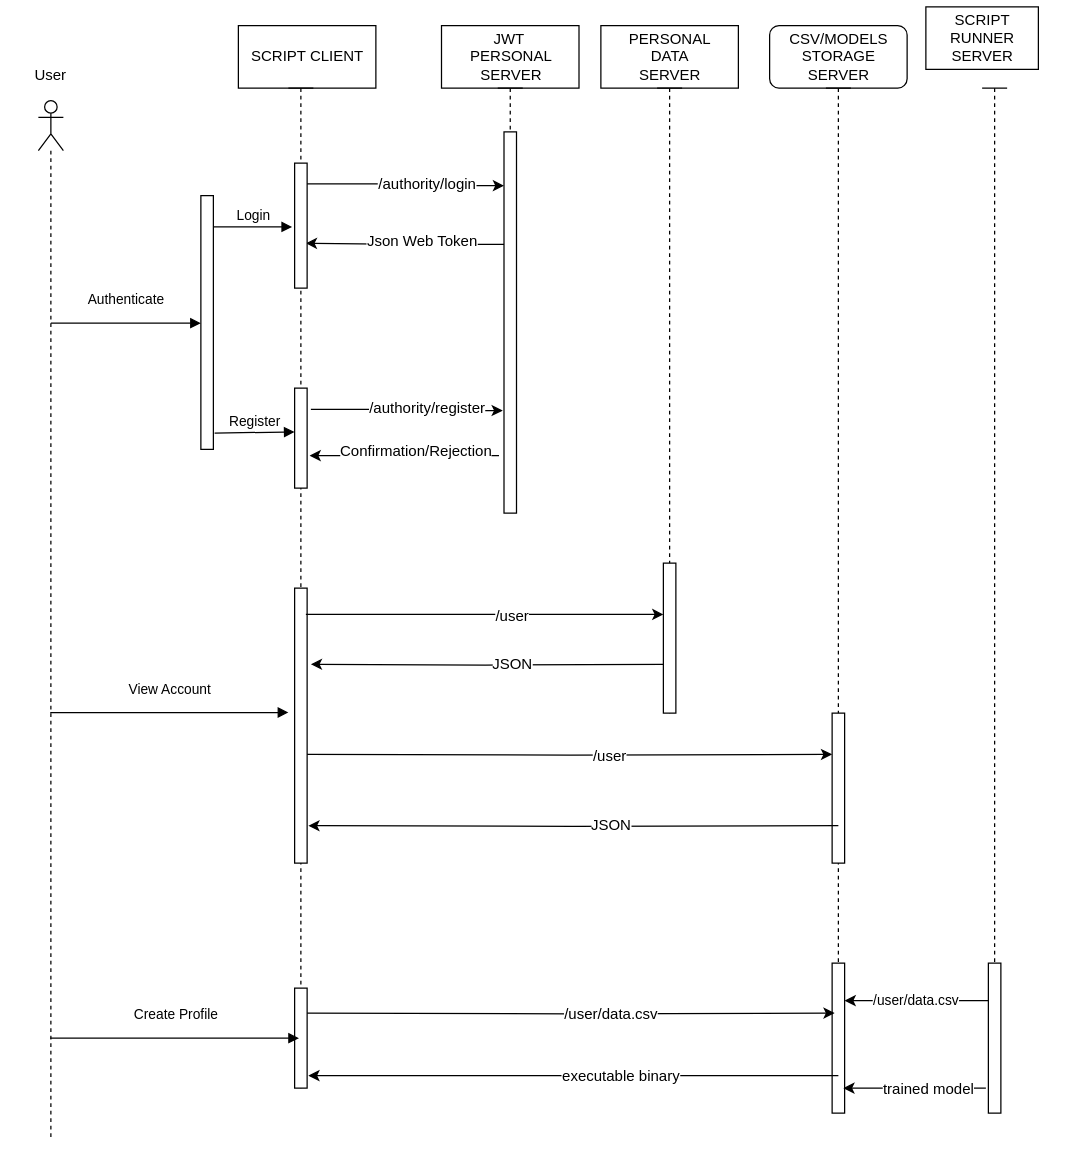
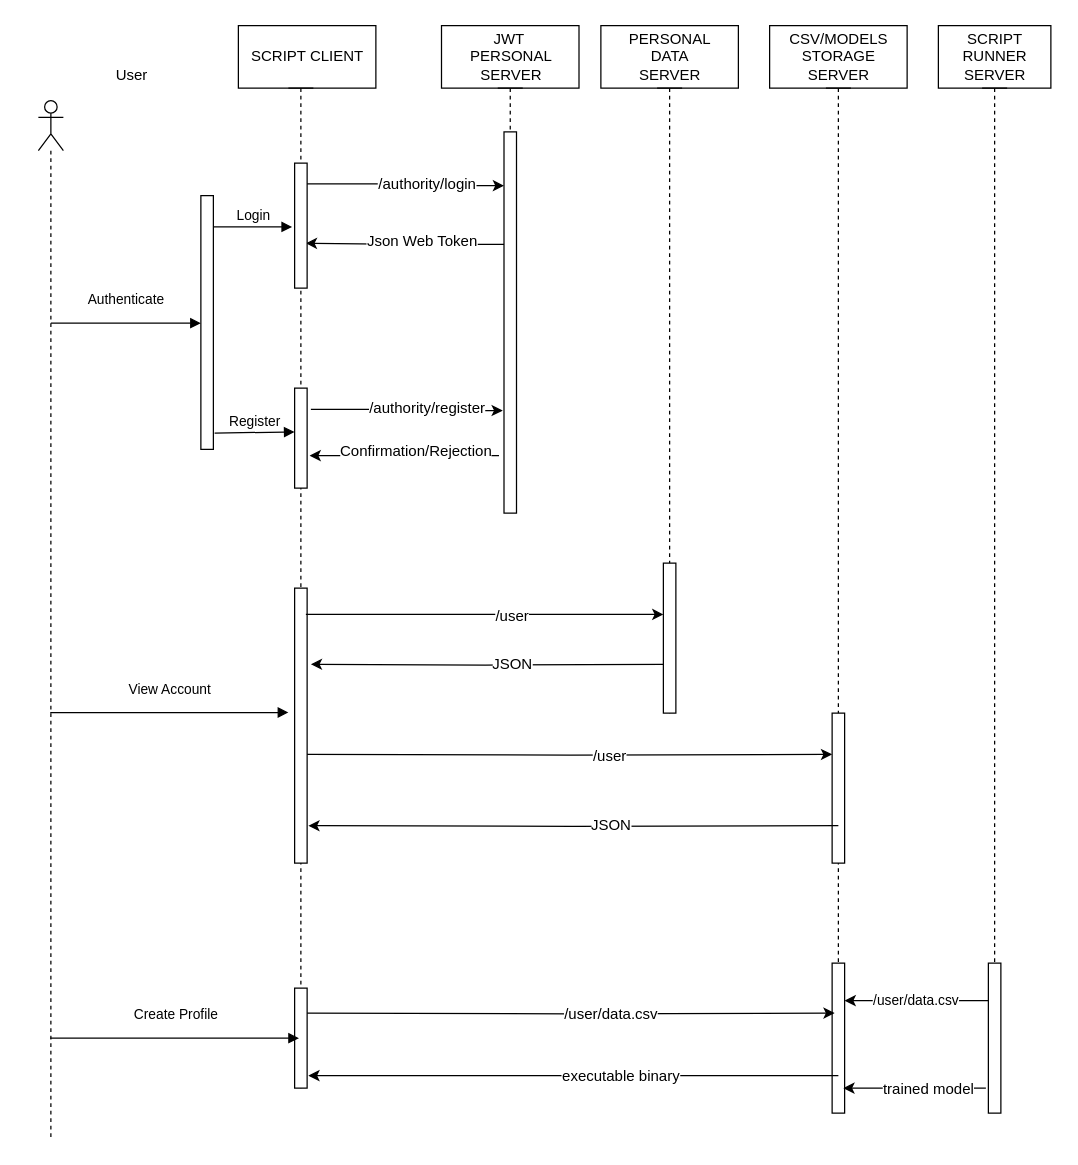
  <mxCell id="0" />
  <mxCell id="1" parent="0" />
- <mxCell id="2" value="User" style="text;html=1;strokeColor=none;fillColor=none;align=center;verticalAlign=middle;whiteSpace=wrap;rounded=0;" vertex="1" parent="1"><mxGeometry x="20" y="50" width="40" height="20" as="geometry" /></mxCell>
+ <mxCell id="2" value="User" style="text;html=1;strokeColor=none;fillColor=none;align=center;verticalAlign=middle;whiteSpace=wrap;rounded=0;" vertex="1" parent="1"><mxGeometry x="85" y="50" width="40" height="20" as="geometry" /></mxCell>
  <mxCell id="3" style="edgeStyle=orthogonalEdgeStyle;rounded=0;orthogonalLoop=1;jettySize=auto;html=1;entryX=0;entryY=0.141;entryDx=0;entryDy=0;entryPerimeter=0;exitX=0.9;exitY=0.165;exitDx=0;exitDy=0;exitPerimeter=0;" edge="1" parent="1" source="16" target="38"><mxGeometry relative="1" as="geometry" /></mxCell>
  <mxCell id="4" value="/authority/login" style="text;html=1;resizable=0;points=[];align=center;verticalAlign=middle;labelBackgroundColor=#ffffff;" vertex="1" connectable="0" parent="3"><mxGeometry x="0.22" y="2" relative="1" as="geometry"><mxPoint as="offset" /></mxGeometry></mxCell>
  <mxCell id="5" value="Login" style="html=1;verticalAlign=bottom;endArrow=block;entryX=-0.2;entryY=0.51;entryDx=0;entryDy=0;entryPerimeter=0;" edge="1" target="16" parent="1" source="40"><mxGeometry relative="1" as="geometry"><mxPoint x="82.5" y="216" as="sourcePoint" /><mxPoint x="238" y="160" as="targetPoint" /></mxGeometry></mxCell>
  <mxCell id="6" value="SCRIPT CLIENT" style="html=1;" vertex="1" parent="1"><mxGeometry x="190" y="20" width="110" height="50" as="geometry" /></mxCell>
  <mxCell id="7" value="JWT&amp;nbsp;&lt;br&gt;PERSONAL&lt;br&gt;SERVER" style="html=1;" vertex="1" parent="1"><mxGeometry x="352.5" y="20" width="110" height="50" as="geometry" /></mxCell>
  <mxCell id="8" style="edgeStyle=orthogonalEdgeStyle;rounded=0;orthogonalLoop=1;jettySize=auto;html=1;entryX=0.9;entryY=0.641;entryDx=0;entryDy=0;entryPerimeter=0;exitX=0.1;exitY=0.295;exitDx=0;exitDy=0;exitPerimeter=0;" edge="1" parent="1" source="38" target="16"><mxGeometry relative="1" as="geometry"><mxPoint x="420" y="239" as="sourcePoint" /></mxGeometry></mxCell>
  <mxCell id="9" value="Json Web Token" style="text;html=1;resizable=0;points=[];align=center;verticalAlign=middle;labelBackgroundColor=#ffffff;" vertex="1" connectable="0" parent="8"><mxGeometry x="-0.16" y="-2" relative="1" as="geometry"><mxPoint as="offset" /></mxGeometry></mxCell>
  <mxCell id="10" style="edgeStyle=orthogonalEdgeStyle;rounded=0;orthogonalLoop=1;jettySize=auto;html=1;entryX=1.2;entryY=0.675;entryDx=0;entryDy=0;entryPerimeter=0;exitX=-0.4;exitY=0.849;exitDx=0;exitDy=0;exitPerimeter=0;" edge="1" parent="1" source="38" target="14"><mxGeometry relative="1" as="geometry" /></mxCell>
  <mxCell id="11" value="Confirmation/Rejection" style="text;html=1;resizable=0;points=[];align=center;verticalAlign=middle;labelBackgroundColor=#ffffff;" vertex="1" connectable="0" parent="10"><mxGeometry x="-0.115" y="-3" relative="1" as="geometry"><mxPoint as="offset" /></mxGeometry></mxCell>
  <mxCell id="12" value="PERSONAL&lt;br&gt;DATA&lt;br&gt;SERVER" style="html=1;" vertex="1" parent="1"><mxGeometry x="480" y="20" width="110" height="50" as="geometry" /></mxCell>
  <mxCell id="13" value="" style="shape=umlLifeline;participant=umlActor;perimeter=lifelinePerimeter;whiteSpace=wrap;html=1;container=1;collapsible=0;recursiveResize=0;verticalAlign=top;spacingTop=36;labelBackgroundColor=#ffffff;outlineConnect=0;size=0;" vertex="1" parent="1"><mxGeometry x="230" y="70" width="20" height="800" as="geometry" /></mxCell>
  <mxCell id="14" value="" style="html=1;points=[];perimeter=orthogonalPerimeter;" vertex="1" parent="13"><mxGeometry x="5" y="240" width="10" height="80" as="geometry" /></mxCell>
  <mxCell id="15" value="" style="html=1;points=[];perimeter=orthogonalPerimeter;" vertex="1" parent="13"><mxGeometry x="5" y="400" width="10" height="220" as="geometry" /></mxCell>
  <mxCell id="16" value="" style="html=1;points=[];perimeter=orthogonalPerimeter;" vertex="1" parent="13"><mxGeometry x="5" y="60" width="10" height="100" as="geometry" /></mxCell>
  <mxCell id="17" value="" style="html=1;points=[];perimeter=orthogonalPerimeter;" vertex="1" parent="13"><mxGeometry x="5" y="720" width="10" height="80" as="geometry" /></mxCell>
  <mxCell id="18" value="" style="shape=umlLifeline;participant=umlActor;perimeter=lifelinePerimeter;whiteSpace=wrap;html=1;container=1;collapsible=0;recursiveResize=0;verticalAlign=top;spacingTop=36;labelBackgroundColor=#ffffff;outlineConnect=0;" vertex="1" parent="1"><mxGeometry x="30" y="80" width="20" height="830" as="geometry" /></mxCell>
  <mxCell id="19" value="Register" style="html=1;verticalAlign=bottom;endArrow=block;exitX=1.1;exitY=0.936;exitDx=0;exitDy=0;exitPerimeter=0;" edge="1" parent="1" source="40"><mxGeometry relative="1" as="geometry"><mxPoint x="76.5" y="350" as="sourcePoint" /><mxPoint x="235" y="345" as="targetPoint" /></mxGeometry></mxCell>
  <mxCell id="20" style="edgeStyle=orthogonalEdgeStyle;rounded=0;orthogonalLoop=1;jettySize=auto;html=1;entryX=-0.1;entryY=0.731;entryDx=0;entryDy=0;entryPerimeter=0;exitX=1.3;exitY=0.213;exitDx=0;exitDy=0;exitPerimeter=0;" edge="1" parent="1" source="14" target="38"><mxGeometry relative="1" as="geometry"><mxPoint x="250" y="348" as="sourcePoint" /><mxPoint x="421" y="350" as="targetPoint" /></mxGeometry></mxCell>
  <mxCell id="21" value="/authority/register" style="text;html=1;resizable=0;points=[];align=center;verticalAlign=middle;labelBackgroundColor=#ffffff;" vertex="1" connectable="0" parent="20"><mxGeometry x="0.22" y="2" relative="1" as="geometry"><mxPoint as="offset" /></mxGeometry></mxCell>
  <mxCell id="22" value="View Account&lt;br&gt;" style="html=1;verticalAlign=bottom;endArrow=block;" edge="1" parent="1" source="18"><mxGeometry x="-0.009" y="10" relative="1" as="geometry"><mxPoint x="81.5" y="569.5" as="sourcePoint" /><mxPoint x="230" y="569.5" as="targetPoint" /><mxPoint x="1" as="offset" /></mxGeometry></mxCell>
  <mxCell id="23" value="" style="shape=umlLifeline;participant=umlActor;perimeter=lifelinePerimeter;whiteSpace=wrap;html=1;container=1;collapsible=0;recursiveResize=0;verticalAlign=top;spacingTop=36;labelBackgroundColor=#ffffff;outlineConnect=0;size=0;" vertex="1" parent="1"><mxGeometry x="525" y="70" width="20" height="500" as="geometry" /></mxCell>
  <mxCell id="24" value="" style="html=1;points=[];perimeter=orthogonalPerimeter;" vertex="1" parent="23"><mxGeometry x="5" y="380" width="10" height="120" as="geometry" /></mxCell>
  <mxCell id="25" value="" style="shape=umlLifeline;participant=umlActor;perimeter=lifelinePerimeter;whiteSpace=wrap;html=1;container=1;collapsible=0;recursiveResize=0;verticalAlign=top;spacingTop=36;labelBackgroundColor=#ffffff;outlineConnect=0;size=0;" vertex="1" parent="1"><mxGeometry x="397.5" y="70" width="20" height="340" as="geometry" /></mxCell>
  <mxCell id="26" style="edgeStyle=orthogonalEdgeStyle;rounded=0;orthogonalLoop=1;jettySize=auto;html=1;" edge="1" parent="1"><mxGeometry relative="1" as="geometry"><mxPoint x="244" y="491" as="sourcePoint" /><mxPoint x="530" y="491" as="targetPoint" /></mxGeometry></mxCell>
  <mxCell id="27" value="/user" style="text;html=1;resizable=0;points=[];align=center;verticalAlign=middle;labelBackgroundColor=#ffffff;" vertex="1" connectable="0" parent="26"><mxGeometry x="0.15" y="-1" relative="1" as="geometry"><mxPoint as="offset" /></mxGeometry></mxCell>
  <mxCell id="28" style="edgeStyle=orthogonalEdgeStyle;rounded=0;orthogonalLoop=1;jettySize=auto;html=1;entryX=1.3;entryY=0.277;entryDx=0;entryDy=0;entryPerimeter=0;" edge="1" parent="1" target="15"><mxGeometry relative="1" as="geometry"><mxPoint x="530" y="531" as="sourcePoint" /></mxGeometry></mxCell>
  <mxCell id="29" value="JSON" style="text;html=1;resizable=0;points=[];align=center;verticalAlign=middle;labelBackgroundColor=#ffffff;" vertex="1" connectable="0" parent="28"><mxGeometry x="-0.144" y="-1" relative="1" as="geometry"><mxPoint as="offset" /></mxGeometry></mxCell>
- <mxCell id="30" value="CSV/MODELS&lt;br&gt;STORAGE&lt;br&gt;SERVER" style="html=1;rounded=1;" vertex="1" parent="1"><mxGeometry x="615" y="20" width="110" height="50" as="geometry" /></mxCell>
+ <mxCell id="30" value="CSV/MODELS&lt;br&gt;STORAGE&lt;br&gt;SERVER" style="html=1;" vertex="1" parent="1"><mxGeometry x="615" y="20" width="110" height="50" as="geometry" /></mxCell>
  <mxCell id="31" value="" style="shape=umlLifeline;participant=umlActor;perimeter=lifelinePerimeter;whiteSpace=wrap;html=1;container=1;collapsible=0;recursiveResize=0;verticalAlign=top;spacingTop=36;labelBackgroundColor=#ffffff;outlineConnect=0;size=0;" vertex="1" parent="1"><mxGeometry x="660" y="70" width="20" height="820" as="geometry" /></mxCell>
  <mxCell id="32" value="" style="html=1;points=[];perimeter=orthogonalPerimeter;" vertex="1" parent="31"><mxGeometry x="5" y="500" width="10" height="120" as="geometry" /></mxCell>
  <mxCell id="33" value="" style="html=1;points=[];perimeter=orthogonalPerimeter;" vertex="1" parent="31"><mxGeometry x="5" y="700" width="10" height="120" as="geometry" /></mxCell>
  <mxCell id="34" style="edgeStyle=orthogonalEdgeStyle;rounded=0;orthogonalLoop=1;jettySize=auto;html=1;entryX=0;entryY=0.275;entryDx=0;entryDy=0;entryPerimeter=0;" edge="1" parent="1" target="32"><mxGeometry relative="1" as="geometry"><mxPoint x="245" y="603" as="sourcePoint" /><mxPoint x="568" y="600" as="targetPoint" /></mxGeometry></mxCell>
  <mxCell id="35" value="/user" style="text;html=1;resizable=0;points=[];align=center;verticalAlign=middle;labelBackgroundColor=#ffffff;" vertex="1" connectable="0" parent="34"><mxGeometry x="0.15" y="-1" relative="1" as="geometry"><mxPoint as="offset" /></mxGeometry></mxCell>
  <mxCell id="36" style="edgeStyle=orthogonalEdgeStyle;rounded=0;orthogonalLoop=1;jettySize=auto;html=1;entryX=1.1;entryY=0.864;entryDx=0;entryDy=0;entryPerimeter=0;" edge="1" parent="1" target="15"><mxGeometry relative="1" as="geometry"><mxPoint x="670" y="660" as="sourcePoint" /><mxPoint x="390" y="660" as="targetPoint" /></mxGeometry></mxCell>
  <mxCell id="37" value="JSON" style="text;html=1;resizable=0;points=[];align=center;verticalAlign=middle;labelBackgroundColor=#ffffff;" vertex="1" connectable="0" parent="36"><mxGeometry x="-0.144" y="-1" relative="1" as="geometry"><mxPoint as="offset" /></mxGeometry></mxCell>
  <mxCell id="38" value="" style="html=1;points=[];perimeter=orthogonalPerimeter;" vertex="1" parent="1"><mxGeometry x="402.5" y="105" width="10" height="305" as="geometry" /></mxCell>
  <mxCell id="39" value="Create Profile" style="html=1;verticalAlign=bottom;endArrow=block;" edge="1" parent="1" source="18"><mxGeometry x="-0.009" y="10" relative="1" as="geometry"><mxPoint x="90" y="830" as="sourcePoint" /><mxPoint x="238.5" y="830" as="targetPoint" /><mxPoint x="1" as="offset" /></mxGeometry></mxCell>
  <mxCell id="40" value="" style="html=1;points=[];perimeter=orthogonalPerimeter;" vertex="1" parent="1"><mxGeometry x="160" y="156" width="10" height="203" as="geometry" /></mxCell>
  <mxCell id="41" value="Authenticate" style="html=1;verticalAlign=bottom;endArrow=block;" edge="1" parent="1"><mxGeometry x="-0.009" y="10" relative="1" as="geometry"><mxPoint x="40" y="258" as="sourcePoint" /><mxPoint x="160" y="258" as="targetPoint" /><mxPoint x="1" as="offset" /></mxGeometry></mxCell>
  <mxCell id="42" style="edgeStyle=orthogonalEdgeStyle;rounded=0;orthogonalLoop=1;jettySize=auto;html=1;entryX=0.2;entryY=0.333;entryDx=0;entryDy=0;entryPerimeter=0;" edge="1" parent="1" target="33"><mxGeometry relative="1" as="geometry"><mxPoint x="245" y="810" as="sourcePoint" /><mxPoint x="531" y="810" as="targetPoint" /></mxGeometry></mxCell>
  <mxCell id="43" value="/user/data.csv" style="text;html=1;resizable=0;points=[];align=center;verticalAlign=middle;labelBackgroundColor=#ffffff;" vertex="1" connectable="0" parent="42"><mxGeometry x="0.15" y="-1" relative="1" as="geometry"><mxPoint as="offset" /></mxGeometry></mxCell>
- <mxCell id="44" value="SCRIPT&lt;br&gt;RUNNER&lt;br&gt;SERVER" style="html=1;" vertex="1" parent="1"><mxGeometry x="740" y="5" width="90" height="50" as="geometry" /></mxCell>
+ <mxCell id="44" value="SCRIPT&lt;br&gt;RUNNER&lt;br&gt;SERVER" style="html=1;" vertex="1" parent="1"><mxGeometry x="750" y="20" width="90" height="50" as="geometry" /></mxCell>
  <mxCell id="45" value="" style="shape=umlLifeline;participant=umlActor;perimeter=lifelinePerimeter;whiteSpace=wrap;html=1;container=1;collapsible=0;recursiveResize=0;verticalAlign=top;spacingTop=36;labelBackgroundColor=#ffffff;outlineConnect=0;size=0;" vertex="1" parent="1"><mxGeometry x="785" y="70" width="20" height="820" as="geometry" /></mxCell>
  <mxCell id="46" value="" style="html=1;points=[];perimeter=orthogonalPerimeter;" vertex="1" parent="45"><mxGeometry x="5" y="700" width="10" height="120" as="geometry" /></mxCell>
  <mxCell id="47" value="/user/data.csv" style="edgeStyle=orthogonalEdgeStyle;rounded=0;orthogonalLoop=1;jettySize=auto;html=1;" edge="1" parent="1" source="46"><mxGeometry relative="1" as="geometry"><mxPoint x="675" y="800" as="targetPoint" /><Array as="points"><mxPoint x="675" y="800" /></Array></mxGeometry></mxCell>
  <mxCell id="48" style="edgeStyle=orthogonalEdgeStyle;rounded=0;orthogonalLoop=1;jettySize=auto;html=1;" edge="1" parent="1"><mxGeometry relative="1" as="geometry"><mxPoint x="788" y="870" as="sourcePoint" /><mxPoint x="674" y="870" as="targetPoint" /></mxGeometry></mxCell>
  <mxCell id="49" value="trained model" style="text;html=1;resizable=0;points=[];align=center;verticalAlign=middle;labelBackgroundColor=#ffffff;" vertex="1" connectable="0" parent="48"><mxGeometry x="-0.175" relative="1" as="geometry"><mxPoint as="offset" /></mxGeometry></mxCell>
  <mxCell id="50" style="edgeStyle=orthogonalEdgeStyle;rounded=0;orthogonalLoop=1;jettySize=auto;html=1;exitX=0.5;exitY=0.75;exitDx=0;exitDy=0;exitPerimeter=0;entryX=1.1;entryY=0.875;entryDx=0;entryDy=0;entryPerimeter=0;" edge="1" parent="1" source="33" target="17"><mxGeometry relative="1" as="geometry"><mxPoint x="525" y="860" as="sourcePoint" /><mxPoint x="411" y="860" as="targetPoint" /></mxGeometry></mxCell>
  <mxCell id="51" value="executable binary" style="text;html=1;resizable=0;points=[];align=center;verticalAlign=middle;labelBackgroundColor=#ffffff;" vertex="1" connectable="0" parent="50"><mxGeometry x="-0.175" relative="1" as="geometry"><mxPoint as="offset" /></mxGeometry></mxCell>
